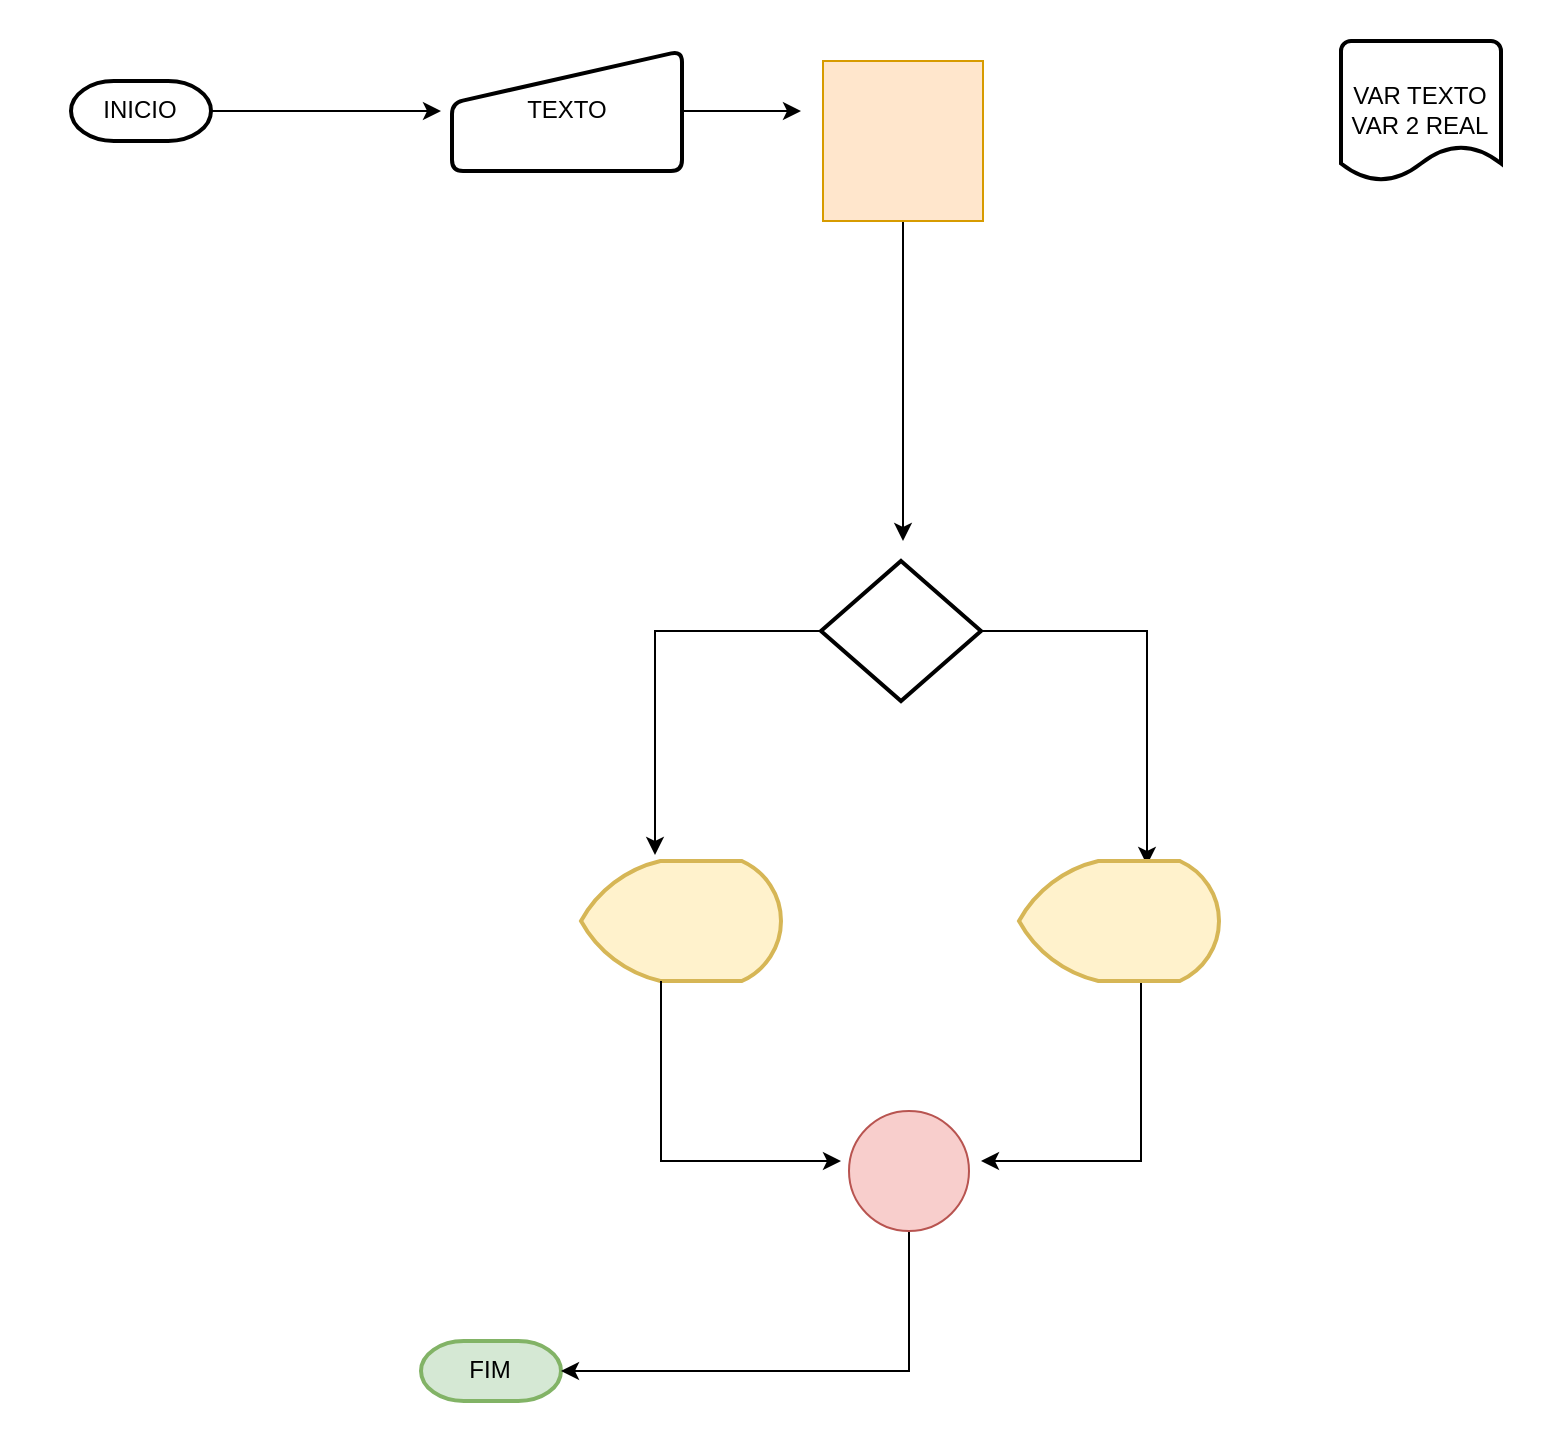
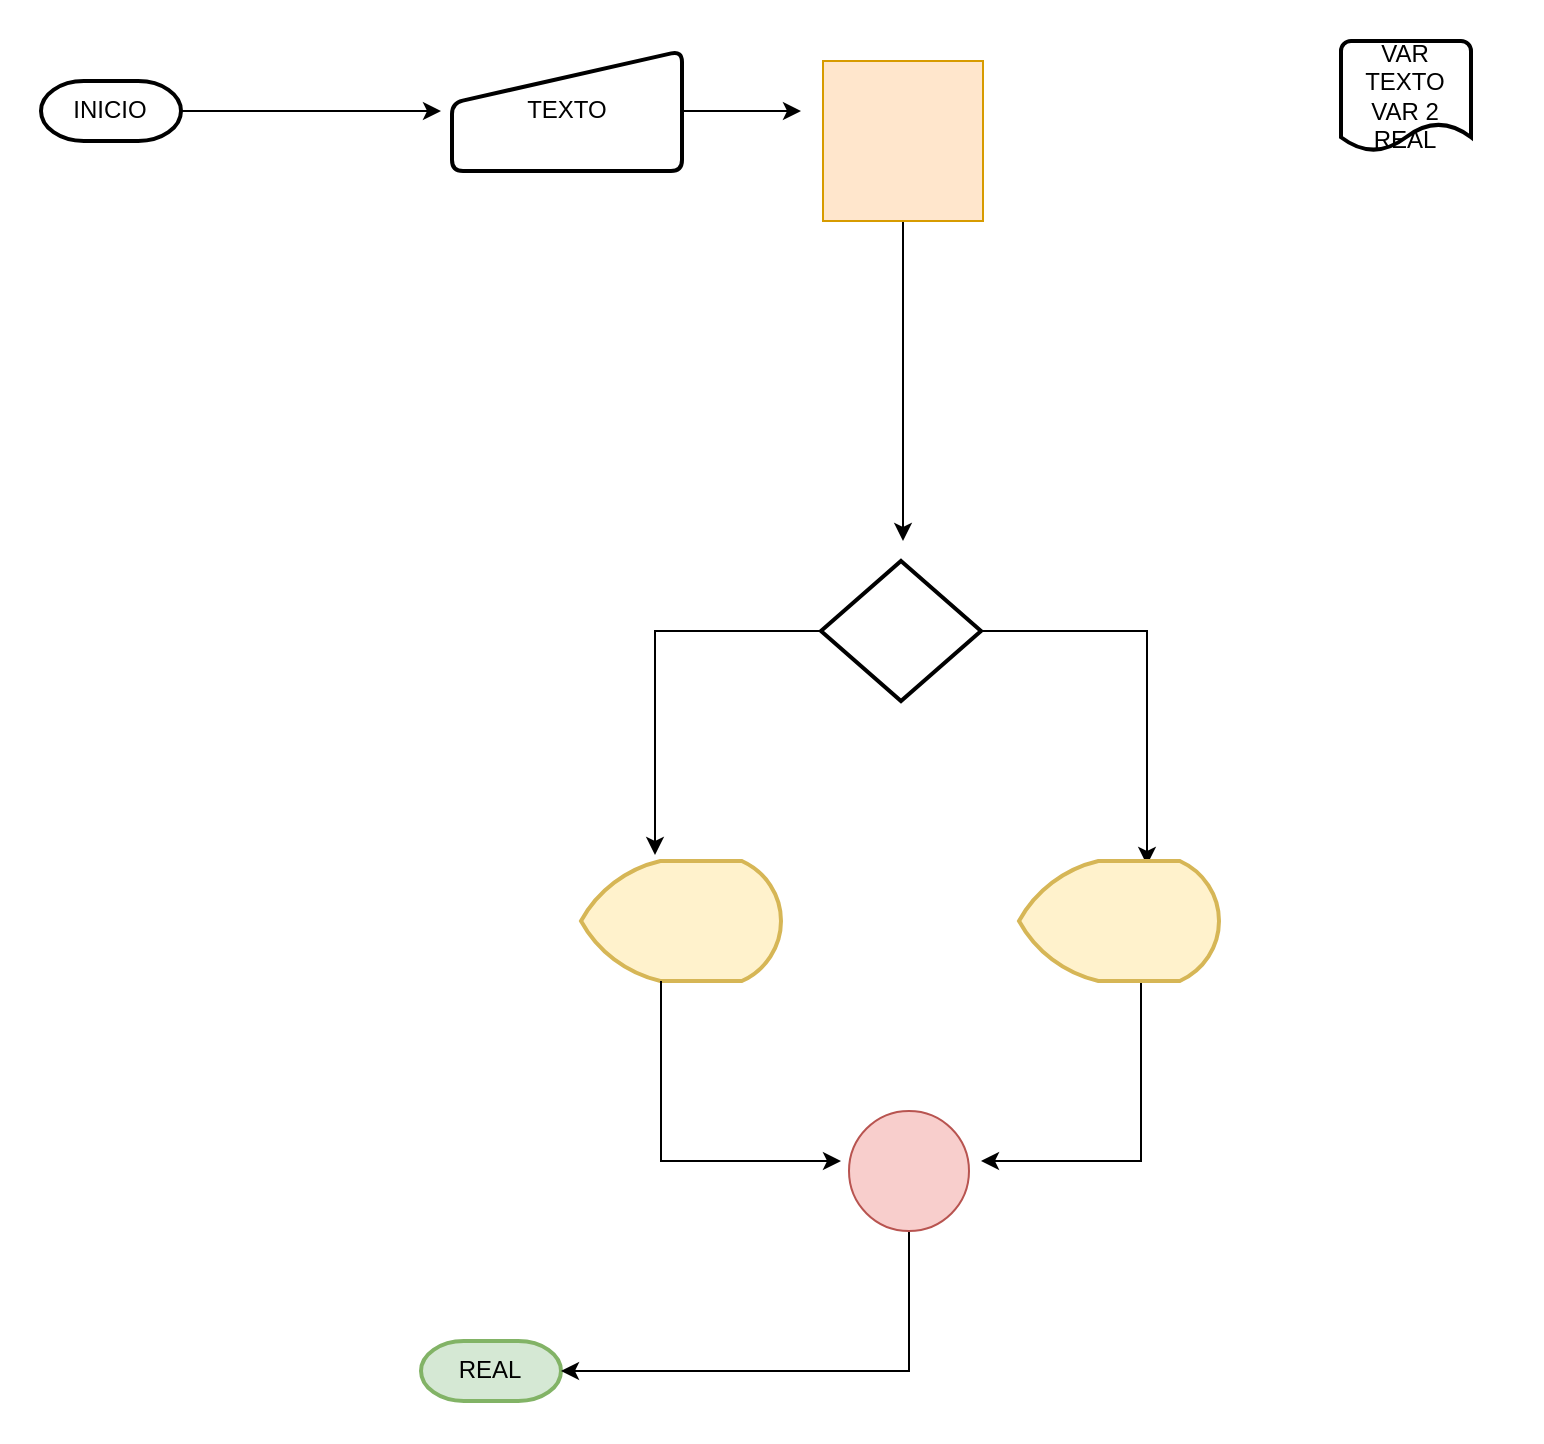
  <mxCell id="0" />
  <mxCell id="1" parent="0" />
  <mxCell id="2" style="edgeStyle=orthogonalEdgeStyle;rounded=0;orthogonalLoop=1;jettySize=auto;html=1;" edge="1" parent="1" source="3"><mxGeometry relative="1" as="geometry"><mxPoint x="220" y="55" as="targetPoint" /></mxGeometry></mxCell>
- <mxCell id="3" value="INICIO" style="strokeWidth=2;html=1;shape=mxgraph.flowchart.terminator;whiteSpace=wrap;" vertex="1" parent="1"><mxGeometry x="35" y="40" width="70" height="30" as="geometry" /></mxCell>
- <mxCell id="4" value="FIM" style="strokeWidth=2;html=1;shape=mxgraph.flowchart.terminator;whiteSpace=wrap;fillColor=#d5e8d4;strokeColor=#82b366;" vertex="1" parent="1"><mxGeometry x="210" y="670" width="70" height="30" as="geometry" /></mxCell>
- <mxCell id="5" value="VAR TEXTO&lt;br&gt;VAR 2 REAL" style="strokeWidth=2;html=1;shape=mxgraph.flowchart.document2;whiteSpace=wrap;size=0.25;" vertex="1" parent="1"><mxGeometry x="670" y="20" width="80" height="70" as="geometry" /></mxCell>
+ <mxCell id="3" value="INICIO" style="strokeWidth=2;html=1;shape=mxgraph.flowchart.terminator;whiteSpace=wrap;" vertex="1" parent="1"><mxGeometry x="20" y="40" width="70" height="30" as="geometry" /></mxCell>
+ <mxCell id="4" value="REAL" style="strokeWidth=2;html=1;shape=mxgraph.flowchart.terminator;whiteSpace=wrap;fillColor=#d5e8d4;strokeColor=#82b366;" vertex="1" parent="1"><mxGeometry x="210" y="670" width="70" height="30" as="geometry" /></mxCell>
+ <mxCell id="5" value="VAR TEXTO&lt;br&gt;VAR 2 REAL" style="strokeWidth=2;html=1;shape=mxgraph.flowchart.document2;whiteSpace=wrap;size=0.25;" vertex="1" parent="1"><mxGeometry x="670" y="20" width="65" height="55" as="geometry" /></mxCell>
  <mxCell id="6" style="edgeStyle=orthogonalEdgeStyle;rounded=0;orthogonalLoop=1;jettySize=auto;html=1;" edge="1" parent="1" source="7"><mxGeometry relative="1" as="geometry"><mxPoint x="400" y="55" as="targetPoint" /></mxGeometry></mxCell>
  <mxCell id="7" value="TEXTO" style="html=1;strokeWidth=2;shape=manualInput;whiteSpace=wrap;rounded=1;size=26;arcSize=11;" vertex="1" parent="1"><mxGeometry x="225.5" y="25" width="115" height="60" as="geometry" /></mxCell>
  <mxCell id="8" style="edgeStyle=orthogonalEdgeStyle;rounded=0;orthogonalLoop=1;jettySize=auto;html=1;entryX=0.64;entryY=0.033;entryDx=0;entryDy=0;entryPerimeter=0;" edge="1" parent="1" source="10" target="12"><mxGeometry relative="1" as="geometry" /></mxCell>
  <mxCell id="9" style="edgeStyle=orthogonalEdgeStyle;rounded=0;orthogonalLoop=1;jettySize=auto;html=1;entryX=0.37;entryY=-0.05;entryDx=0;entryDy=0;entryPerimeter=0;" edge="1" parent="1" source="10" target="13"><mxGeometry relative="1" as="geometry" /></mxCell>
  <mxCell id="10" value="" style="strokeWidth=2;html=1;shape=mxgraph.flowchart.decision;whiteSpace=wrap;" vertex="1" parent="1"><mxGeometry x="410" y="280" width="80" height="70" as="geometry" /></mxCell>
  <mxCell id="11" style="edgeStyle=orthogonalEdgeStyle;rounded=0;orthogonalLoop=1;jettySize=auto;html=1;" edge="1" parent="1" source="12"><mxGeometry relative="1" as="geometry"><mxPoint x="490" y="580" as="targetPoint" /><Array as="points"><mxPoint x="570" y="580" /></Array></mxGeometry></mxCell>
  <mxCell id="12" value="" style="strokeWidth=2;html=1;shape=mxgraph.flowchart.display;whiteSpace=wrap;fillColor=#fff2cc;strokeColor=#d6b656;" vertex="1" parent="1"><mxGeometry x="509" y="430" width="100" height="60" as="geometry" /></mxCell>
  <mxCell id="13" value="" style="strokeWidth=2;html=1;shape=mxgraph.flowchart.display;whiteSpace=wrap;fillColor=#fff2cc;strokeColor=#d6b656;" vertex="1" parent="1"><mxGeometry x="290" y="430" width="100" height="60" as="geometry" /></mxCell>
  <mxCell id="14" style="edgeStyle=orthogonalEdgeStyle;rounded=0;orthogonalLoop=1;jettySize=auto;html=1;" edge="1" parent="1" source="15" target="4"><mxGeometry relative="1" as="geometry"><Array as="points"><mxPoint x="454" y="685" /></Array></mxGeometry></mxCell>
  <mxCell id="15" value="" style="verticalLabelPosition=bottom;verticalAlign=top;html=1;shape=mxgraph.flowchart.on-page_reference;fillColor=#f8cecc;strokeColor=#b85450;" vertex="1" parent="1"><mxGeometry x="424" y="555" width="60" height="60" as="geometry" /></mxCell>
  <mxCell id="16" style="edgeStyle=orthogonalEdgeStyle;rounded=0;orthogonalLoop=1;jettySize=auto;html=1;" edge="1" parent="1"><mxGeometry relative="1" as="geometry"><mxPoint x="420" y="580" as="targetPoint" /><mxPoint x="330" y="490" as="sourcePoint" /><Array as="points"><mxPoint x="330" y="580" /></Array></mxGeometry></mxCell>
  <mxCell id="17" style="edgeStyle=orthogonalEdgeStyle;rounded=0;orthogonalLoop=1;jettySize=auto;html=1;" edge="1" parent="1" source="18"><mxGeometry relative="1" as="geometry"><mxPoint x="451" y="270" as="targetPoint" /></mxGeometry></mxCell>
  <mxCell id="18" value="" style="whiteSpace=wrap;html=1;aspect=fixed;fillColor=#ffe6cc;strokeColor=#d79b00;" vertex="1" parent="1"><mxGeometry x="411" y="30" width="80" height="80" as="geometry" /></mxCell>
